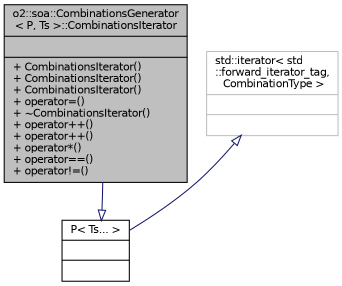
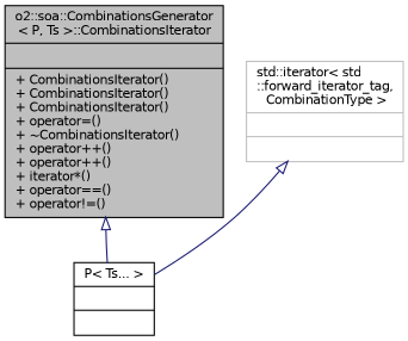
  digraph {
    node [color=black fontname=Helvetica fontsize=10 shape=record]
    edge [arrowtail=onormal color=midnightblue dir=back fontname=Helvetica fontsize=10 labelfontname=Helvetica labelfontsize=10 style=solid]
-   n1 [fillcolor=grey75 fontcolor=black height=0.2 label="{o2::soa::CombinationsGenerator\l\< P, Ts \>::CombinationsIterator\n||+ CombinationsIterator()\l+ CombinationsIterator()\l+ CombinationsIterator()\l+ operator=()\l+ ~CombinationsIterator()\l+ operator++()\l+ operator++()\l+ operator*()\l+ operator==()\l+ operator!=()\l}" style=filled width=0.4]
+   n1 [fillcolor=grey75 fontcolor=black height=0.2 label="{o2::soa::CombinationsGenerator\l\< P, Ts \>::CombinationsIterator\n||+ CombinationsIterator()\l+ CombinationsIterator()\l+ CombinationsIterator()\l+ operator=()\l+ ~CombinationsIterator()\l+ operator++()\l+ operator++()\l+ iterator*()\l+ operator==()\l+ operator!=()\l}" style=filled width=0.4]
    n2 [color=grey75 height=0.2 label="{std::iterator\< std\l::forward_iterator_tag,\l CombinationType \>\n||}" width=0.4]
    n3 [height=0.2 label="{P\< Ts... \>\n||}" width=0.4]
    n2 -> n3
-   n3 -> n1
+   n1 -> n3
  }
